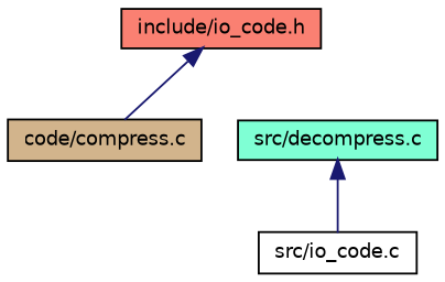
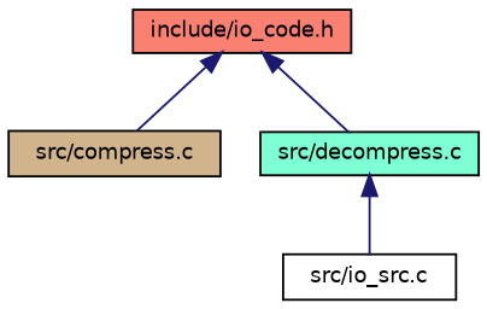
  digraph {
    node [color=black fontname=Helvetica fontsize=10 shape=record style=filled]
    edge [color=midnightblue dir=back fontname=Helvetica fontsize=10 labelfontname=Helvetica labelfontsize=10 style=solid]
    n1 [fillcolor=salmon fontcolor=black height=0.2 label="include/io_code.h" width=0.4]
-   n2 [fillcolor=tan height=0.2 label="code/compress.c" width=0.4]
+   n2 [fillcolor=tan height=0.2 label="src/compress.c" width=0.4]
    n3 [fillcolor=aquamarine height=0.2 label="src/decompress.c" width=0.4]
-   n4 [fillcolor=white height=0.2 label="src/io_code.c" width=0.4]
+   n4 [fillcolor=white height=0.2 label="src/io_src.c" width=0.4]
    n1 -> n2
+   n1 -> n3
    n3 -> n4
  }
